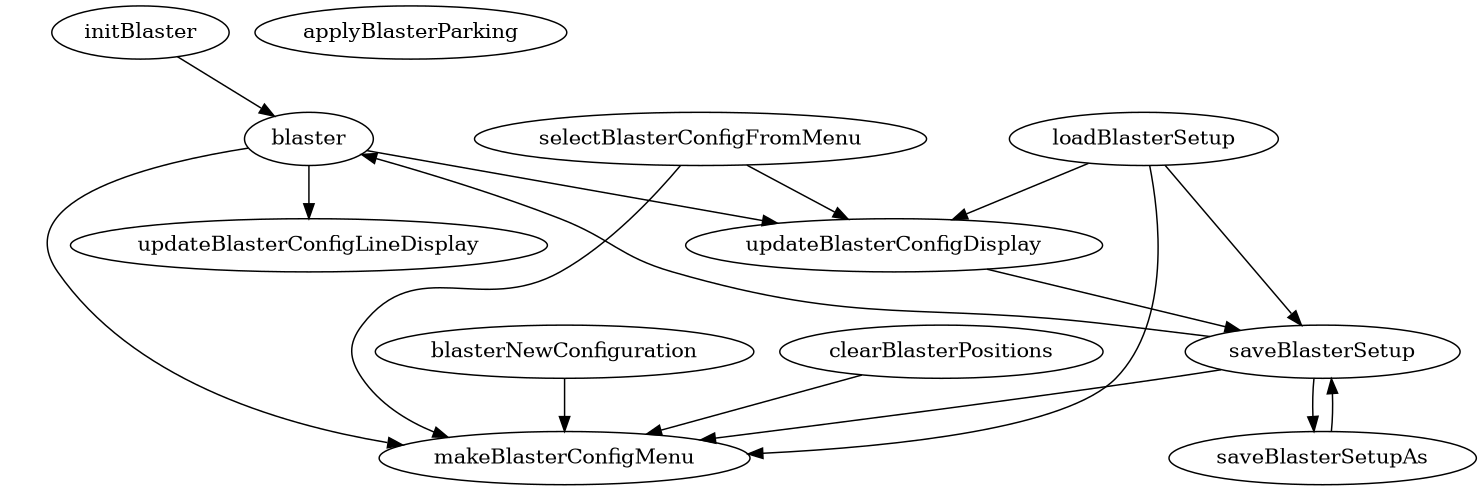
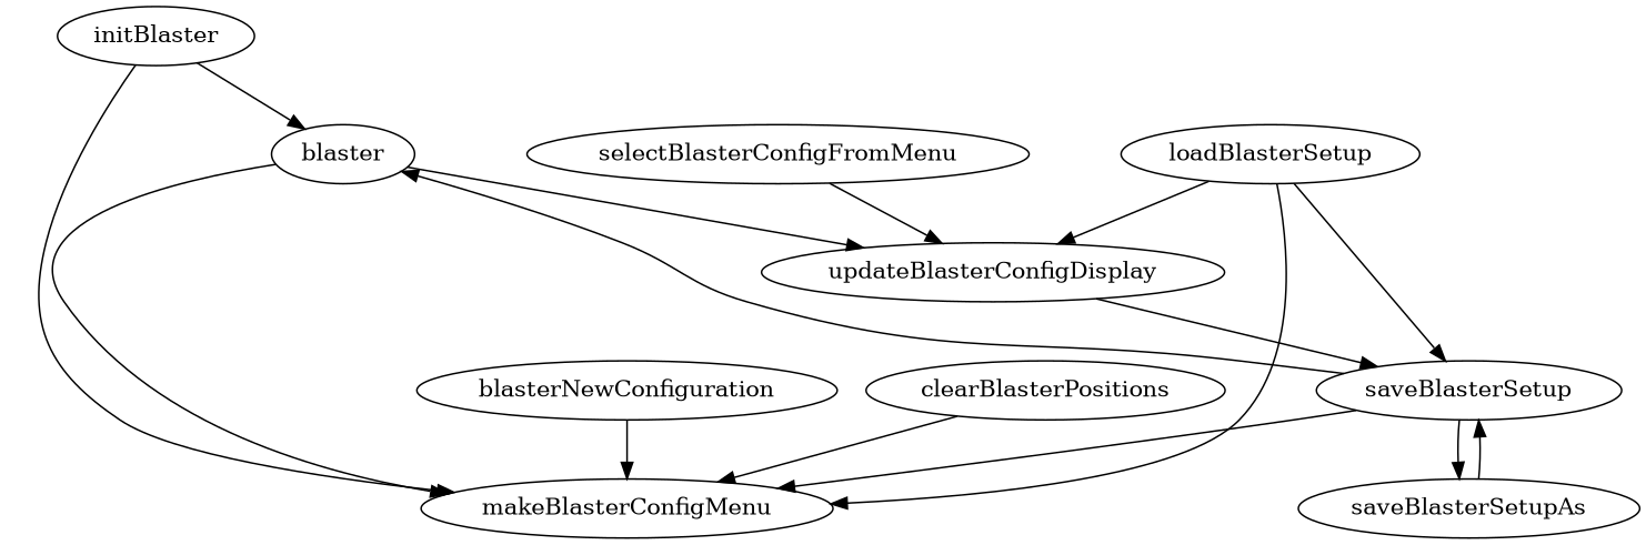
  digraph {
    blaster
    makeBlasterConfigMenu
    updateBlasterConfigDisplay
-   updateBlasterConfigLineDisplay
    saveBlasterSetup
    blasterNewConfiguration
    clearBlasterPositions
    initBlaster
    loadBlasterSetup
    saveBlasterSetupAs
    selectBlasterConfigFromMenu
-   applyBlasterParking
    blaster -> makeBlasterConfigMenu
    blaster -> updateBlasterConfigDisplay
-   blaster -> updateBlasterConfigLineDisplay
    updateBlasterConfigDisplay -> saveBlasterSetup
    saveBlasterSetup -> blaster
    saveBlasterSetup -> makeBlasterConfigMenu
    saveBlasterSetup -> saveBlasterSetupAs
    blasterNewConfiguration -> makeBlasterConfigMenu
    clearBlasterPositions -> makeBlasterConfigMenu
    initBlaster -> blaster
-   selectBlasterConfigFromMenu -> makeBlasterConfigMenu
+   initBlaster -> makeBlasterConfigMenu
    loadBlasterSetup -> makeBlasterConfigMenu
    loadBlasterSetup -> updateBlasterConfigDisplay
    loadBlasterSetup -> saveBlasterSetup
    saveBlasterSetupAs -> saveBlasterSetup
    selectBlasterConfigFromMenu -> updateBlasterConfigDisplay
  }
